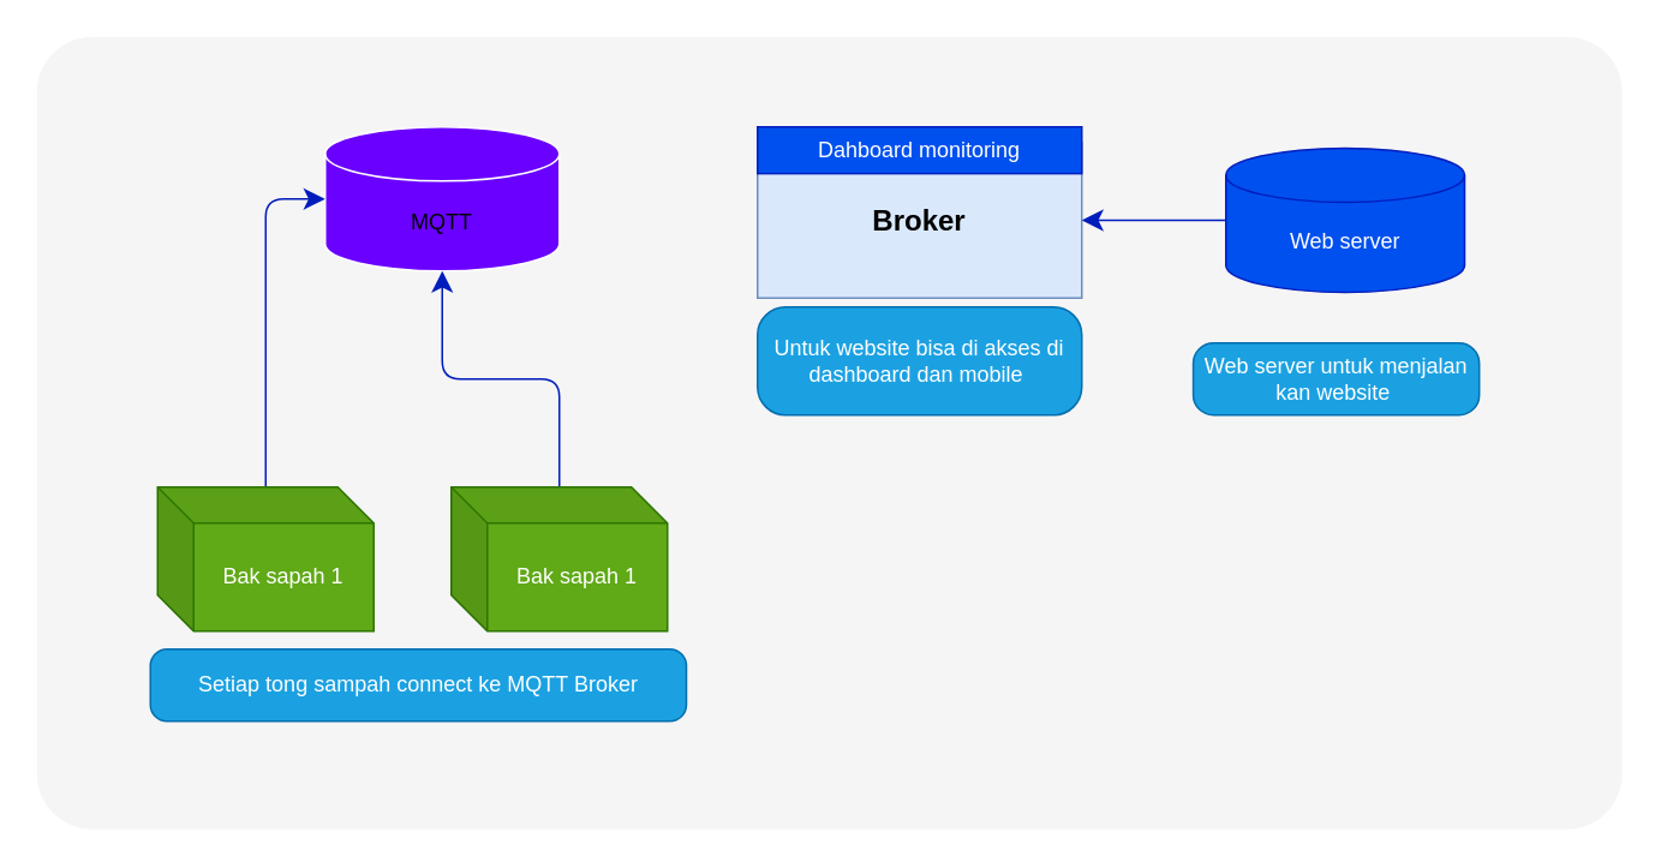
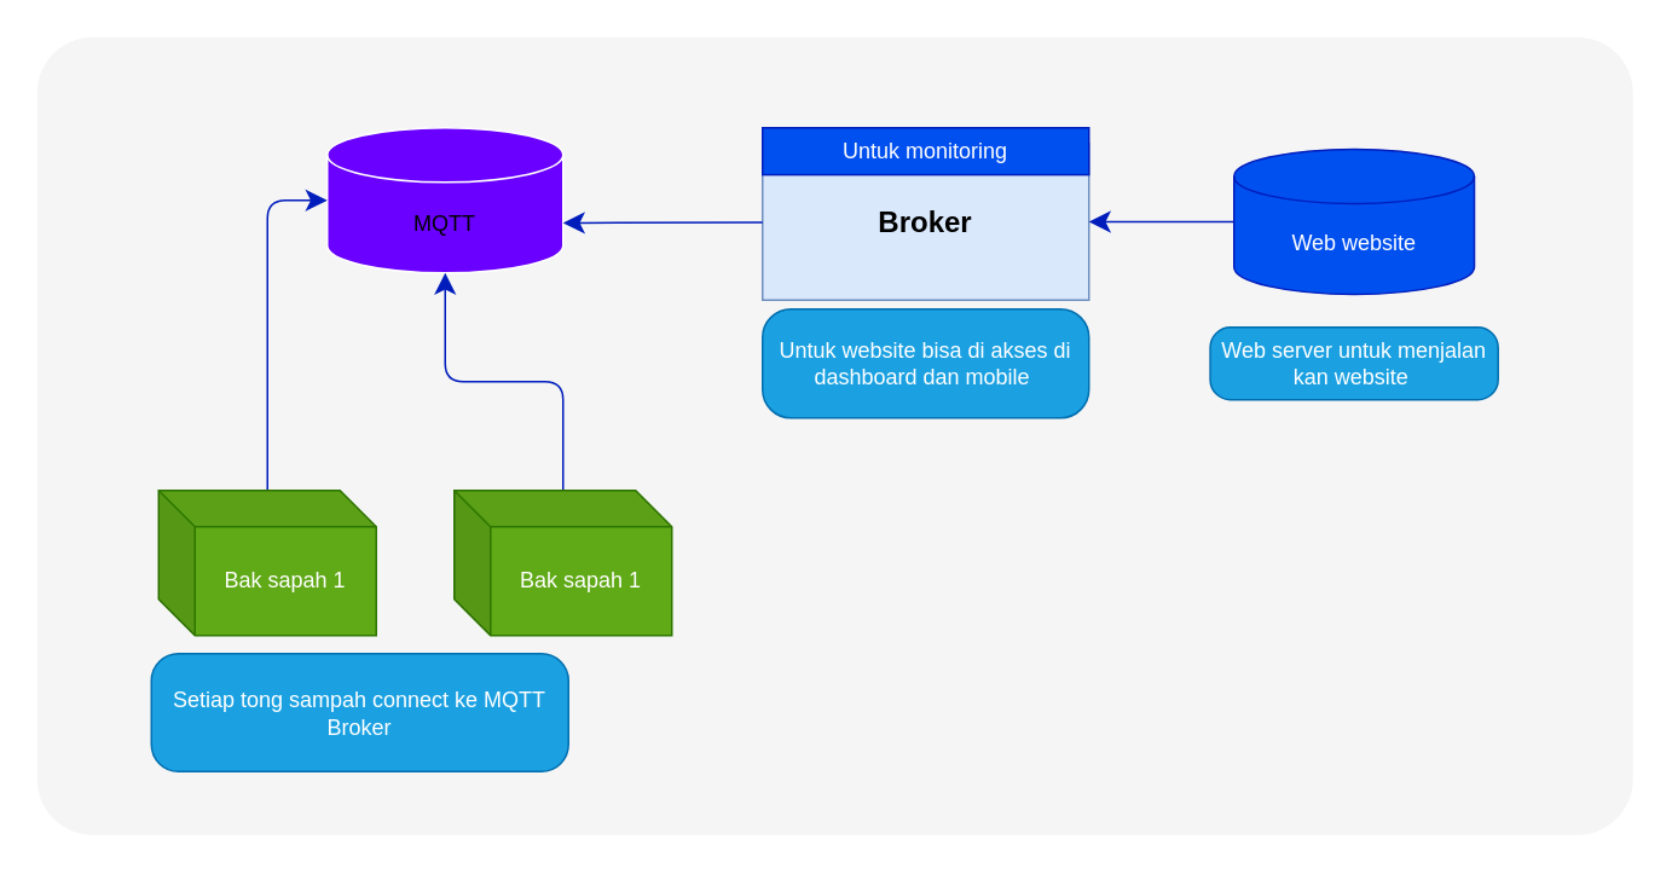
  <mxCell id="0" />
  <mxCell id="1" parent="0" />
  <mxCell id="2" value="" style="rounded=1;whiteSpace=wrap;html=1;arcSize=7;fillColor=#f5f5f5;strokeColor=none;fontColor=#333333;strokeWidth=3;" parent="1" vertex="1"><mxGeometry x="20" y="20" width="880" height="440" as="geometry" /></mxCell>
  <mxCell id="3" value="&lt;font color=&quot;#000000&quot;&gt;MQTT&lt;/font&gt;" style="shape=cylinder3;whiteSpace=wrap;html=1;boundedLbl=1;backgroundOutline=1;size=15;fillColor=#6a00ff;strokeColor=#FFFFFF;fontColor=#ffffff;" parent="1" vertex="1"><mxGeometry x="180" y="70" width="130" height="80" as="geometry" /></mxCell>
  <mxCell id="4" value="" style="group" parent="1" vertex="1" connectable="0"><mxGeometry x="420" y="70" width="270" height="107.5" as="geometry" /></mxCell>
  <mxCell id="5" value="&lt;b&gt;&lt;font style=&quot;font-size: 16px;&quot;&gt;Broker&lt;/font&gt;&lt;/b&gt;" style="rounded=0;whiteSpace=wrap;html=1;fillColor=#dae8fc;strokeColor=#6c8ebf;fontColor=#000000;" parent="4" vertex="1"><mxGeometry y="8.636" width="180" height="86.364" as="geometry" /></mxCell>
- <mxCell id="6" value="Dahboard monitoring" style="rounded=0;whiteSpace=wrap;html=1;fillColor=#0050ef;strokeColor=#001DBC;fontColor=#ffffff;" parent="4" vertex="1"><mxGeometry width="180" height="25.909" as="geometry" /></mxCell>
+ <mxCell id="6" value="Untuk monitoring" style="rounded=0;whiteSpace=wrap;html=1;fillColor=#0050ef;strokeColor=#001DBC;fontColor=#ffffff;" parent="4" vertex="1"><mxGeometry width="180" height="25.909" as="geometry" /></mxCell>
  <mxCell id="7" style="edgeStyle=none;html=1;entryX=1;entryY=0.5;entryDx=0;entryDy=0;startSize=9;endSize=9;fillColor=#0050ef;strokeColor=#001DBC;" parent="1" source="8" target="5" edge="1"><mxGeometry relative="1" as="geometry" /></mxCell>
- <mxCell id="8" value="Web server" style="shape=cylinder3;whiteSpace=wrap;html=1;boundedLbl=1;backgroundOutline=1;size=15;fontColor=#ffffff;fillColor=#0050ef;strokeColor=#001DBC;" parent="1" vertex="1"><mxGeometry x="680" y="81.82" width="132.5" height="80" as="geometry" /></mxCell>
+ <mxCell id="8" value="Web website" style="shape=cylinder3;whiteSpace=wrap;html=1;boundedLbl=1;backgroundOutline=1;size=15;fontColor=#ffffff;fillColor=#0050ef;strokeColor=#001DBC;" parent="1" vertex="1"><mxGeometry x="680" y="81.82" width="132.5" height="80" as="geometry" /></mxCell>
  <mxCell id="9" style="edgeStyle=none;html=1;entryX=0;entryY=0.5;entryDx=0;entryDy=0;entryPerimeter=0;fontColor=#FFFFFF;fillColor=#0050ef;strokeColor=#001DBC;endSize=9;startSize=9;" parent="1" source="10" target="3" edge="1"><mxGeometry relative="1" as="geometry"><Array as="points"><mxPoint x="147" y="110" /></Array></mxGeometry></mxCell>
  <mxCell id="10" value="Bak sapah 1" style="shape=cube;whiteSpace=wrap;html=1;boundedLbl=1;backgroundOutline=1;darkOpacity=0.05;darkOpacity2=0.1;fontColor=#ffffff;fillColor=#60a917;strokeColor=#2D7600;" parent="1" vertex="1"><mxGeometry x="87" y="270" width="120" height="80" as="geometry" /></mxCell>
  <mxCell id="11" style="edgeStyle=none;html=1;entryX=0.5;entryY=1;entryDx=0;entryDy=0;entryPerimeter=0;fontColor=#FFFFFF;fillColor=#0050ef;strokeColor=#001DBC;endSize=9;startSize=9;" parent="1" source="12" target="3" edge="1"><mxGeometry relative="1" as="geometry"><Array as="points"><mxPoint x="310" y="210" /><mxPoint x="245" y="210" /></Array></mxGeometry></mxCell>
  <mxCell id="12" value="Bak sapah 1" style="shape=cube;whiteSpace=wrap;html=1;boundedLbl=1;backgroundOutline=1;darkOpacity=0.05;darkOpacity2=0.1;fontColor=#ffffff;fillColor=#60a917;strokeColor=#2D7600;" parent="1" vertex="1"><mxGeometry x="250" y="270" width="120" height="80" as="geometry" /></mxCell>
- <mxCell id="13" value="&lt;span style=&quot;&quot;&gt;Web server untuk menjalan kan website&amp;nbsp;&lt;/span&gt;" style="rounded=1;whiteSpace=wrap;html=1;fontColor=#ffffff;arcSize=28;fillColor=#1ba1e2;strokeColor=#006EAF;" parent="1" vertex="1"><mxGeometry x="661.88" y="190" width="158.75" height="40" as="geometry" /></mxCell>
+ <mxCell id="13" value="&lt;span style=&quot;&quot;&gt;Web server untuk menjalan kan website&amp;nbsp;&lt;/span&gt;" style="rounded=1;whiteSpace=wrap;html=1;fontColor=#ffffff;arcSize=28;fillColor=#1ba1e2;strokeColor=#006EAF;" parent="1" vertex="1"><mxGeometry x="666.88" y="180" width="158.75" height="40" as="geometry" /></mxCell>
  <mxCell id="14" value="&lt;span style=&quot;&quot;&gt;Untuk website bisa di akses di dashboard dan mobile&amp;nbsp;&lt;/span&gt;" style="rounded=1;whiteSpace=wrap;html=1;fontColor=#ffffff;arcSize=26;fillColor=#1ba1e2;strokeColor=#006EAF;" parent="1" vertex="1"><mxGeometry x="420" y="170" width="180" height="60" as="geometry" /></mxCell>
- <mxCell id="16" value="Setiap tong sampah connect ke MQTT Broker" style="rounded=1;whiteSpace=wrap;html=1;fontColor=#ffffff;arcSize=23;fillColor=#1ba1e2;strokeColor=#006EAF;" parent="1" vertex="1"><mxGeometry x="83" y="360" width="297.5" height="40" as="geometry" /></mxCell>
+ <mxCell id="15" style="edgeStyle=none;html=1;entryX=1;entryY=0;entryDx=0;entryDy=52.5;entryPerimeter=0;startSize=9;endSize=9;fillColor=#0050ef;strokeColor=#001DBC;" parent="1" source="5" target="3" edge="1"><mxGeometry relative="1" as="geometry" /></mxCell>
+ <mxCell id="16" value="Setiap tong sampah connect ke MQTT Broker" style="rounded=1;whiteSpace=wrap;html=1;fontColor=#ffffff;arcSize=23;fillColor=#1ba1e2;strokeColor=#006EAF;" parent="1" vertex="1"><mxGeometry x="83" y="360" width="230" height="65" as="geometry" /></mxCell>
